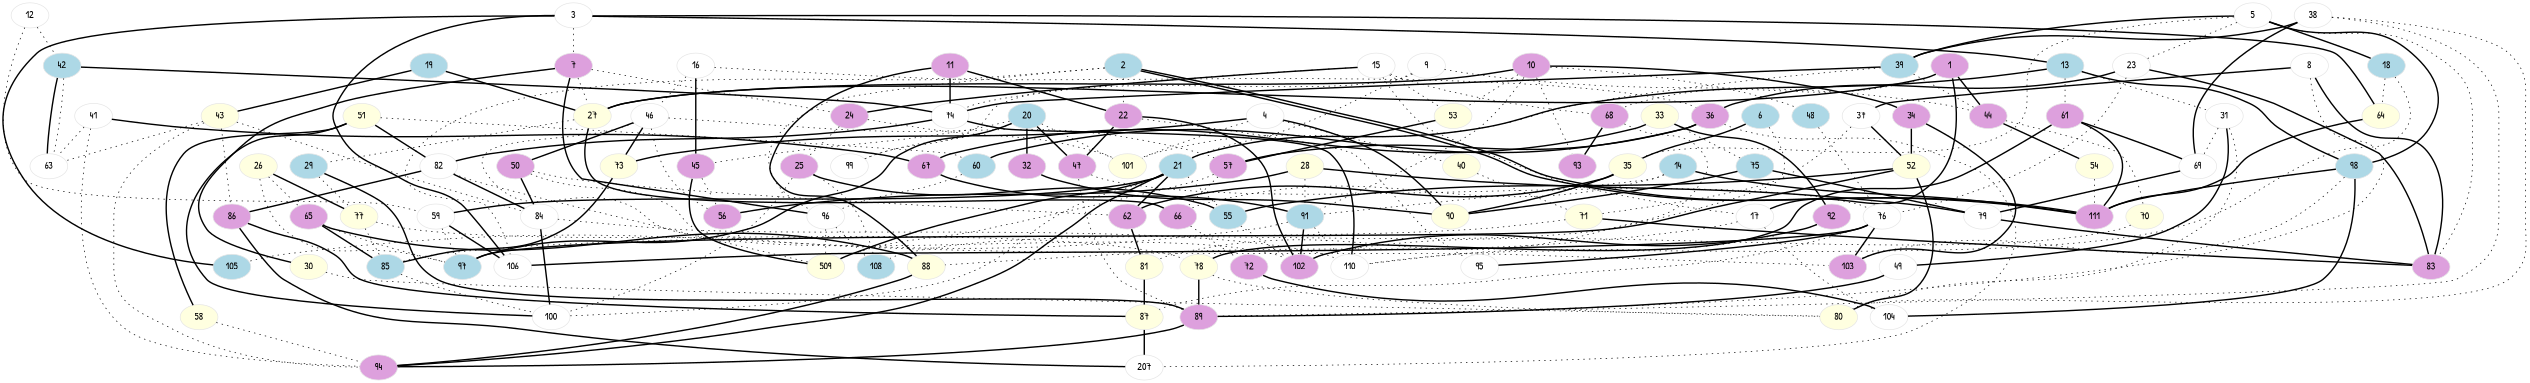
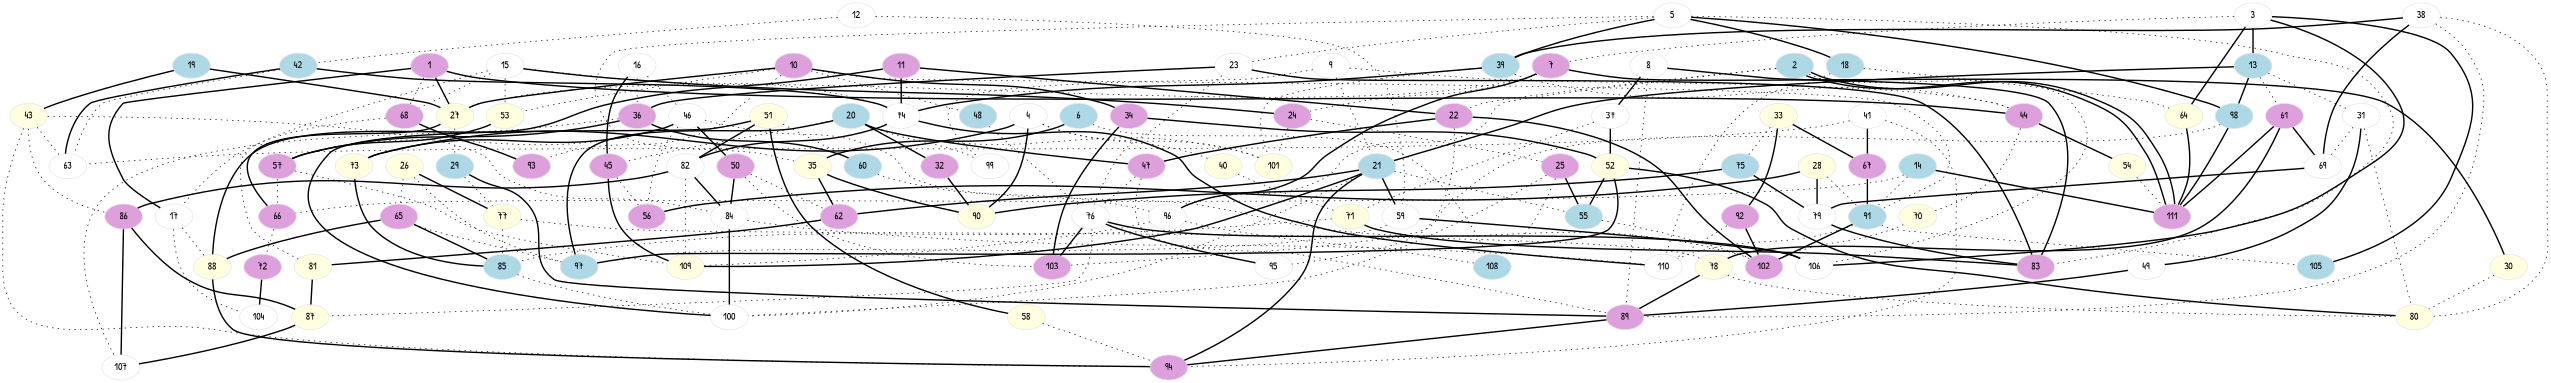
  graph {
    fontname="Patrick Hand"
    node [color=gray90 fillcolor=white fontname="Patrick Hand" style=filled]
    edge [fontname="Patrick Hand" style=bold]
    17
    1 [fillcolor=plum]
    27 [fillcolor=lightyellow]
    44 [fillcolor=plum]
    68 [fillcolor=plum]
    88 [fillcolor=lightyellow]
    104
    66 [fillcolor=plum]
    29 [fillcolor=lightblue]
    54 [fillcolor=lightyellow]
    70 [fillcolor=lightyellow]
    93 [fillcolor=plum]
    81 [fillcolor=lightyellow]
    2 [fillcolor=lightblue]
    22 [fillcolor=plum]
    96
    106
    111 [fillcolor=plum]
    47 [fillcolor=plum]
    95
    102 [fillcolor=plum]
    108 [fillcolor=lightblue]
-   109 [fillcolor=lightyellow label=509]
+   109 [fillcolor=lightyellow]
    3
    7 [fillcolor=plum]
    13 [fillcolor=lightblue]
    64 [fillcolor=lightyellow]
    105 [fillcolor=lightblue]
    24 [fillcolor=plum]
    30 [fillcolor=lightyellow]
    98 [fillcolor=lightblue]
    21 [fillcolor=lightblue]
    31
    61 [fillcolor=plum]
    4
    40 [fillcolor=lightyellow]
    73 [fillcolor=lightyellow]
    90 [fillcolor=lightyellow]
    101 [fillcolor=lightyellow]
    71 [fillcolor=lightyellow]
    85 [fillcolor=lightblue]
    5
    18 [fillcolor=lightblue]
    23
    35 [fillcolor=lightyellow]
    39 [fillcolor=lightblue]
    83 [fillcolor=plum]
    110
    36 [fillcolor=plum]
    76
    62 [fillcolor=plum]
    74
    103 [fillcolor=plum]
    6 [fillcolor=lightblue]
    25 [fillcolor=plum]
    80 [fillcolor=lightyellow]
    8
    37
    89 [fillcolor=plum]
    52 [fillcolor=lightyellow]
    94 [fillcolor=plum]
    9
    99
    59
    55 [fillcolor=lightblue]
    100
    10 [fillcolor=plum]
    34 [fillcolor=plum]
    48 [fillcolor=lightblue]
    53 [fillcolor=lightyellow]
    91 [fillcolor=lightblue]
    57 [fillcolor=plum]
    11 [fillcolor=plum]
    82
    12
    42 [fillcolor=lightblue]
    63
    97 [fillcolor=lightblue]
    49
    69
    78 [fillcolor=lightyellow]
    14 [fillcolor=lightblue]
    72 [fillcolor=plum]
    15
    16
    45 [fillcolor=plum]
    46
    60 [fillcolor=lightblue]
-   107 [label=207]
+   107
    56 [fillcolor=plum]
    50 [fillcolor=plum]
    19 [fillcolor=lightblue]
    43 [fillcolor=lightyellow]
    84
    86 [fillcolor=plum]
    20 [fillcolor=lightblue]
    32 [fillcolor=plum]
    87 [fillcolor=lightyellow]
    26 [fillcolor=lightyellow]
    65 [fillcolor=plum]
    77 [fillcolor=lightyellow]
    28 [fillcolor=lightyellow]
    79
    33 [fillcolor=lightyellow]
    67 [fillcolor=plum]
    75 [fillcolor=lightblue]
    92 [fillcolor=plum]
    38
    41
    51 [fillcolor=lightyellow]
    58 [fillcolor=lightyellow]
    17 -- 88 [style=dotted]
    17 -- 104 [style=dotted]
    1 -- 17
    1 -- 27
    1 -- 44
    1 -- 68 [style=dotted]
    27 -- 66
    27 -- 29 [style=dotted]
    44 -- 54
    44 -- 70 [style=dotted]
    68 -- 93
    68 -- 81 [style=dotted]
    88 -- 94
    66 -- 72 [style=dotted]
    29 -- 89
    29 -- 77 [style=dotted]
    54 -- 111 [style=dotted]
    70 -- 102 [style=dotted]
    81 -- 87
    2 -- 22 [style=dotted]
    2 -- 96 [style=dotted]
    2 -- 106 [style=dotted]
    2 -- 111
    2 -- 111
    22 -- 47
    22 -- 95 [style=dotted]
    22 -- 102
    96 -- 108 [style=dotted]
    96 -- 109 [style=dotted]
    47 -- 76 [style=dotted]
    47 -- 89 [style=dotted]
    3 -- 106
    3 -- 7 [style=dotted]
    3 -- 13
    3 -- 64
    3 -- 105
    7 -- 27 [style=dotted]
    7 -- 96
    7 -- 24 [style=dotted]
    7 -- 30
    13 -- 98
    13 -- 21
    13 -- 31 [style=dotted]
    13 -- 61 [style=dotted]
    64 -- 111
    24 -- 101 [style=dotted]
    24 -- 25 [style=dotted]
    30 -- 80 [style=dotted]
-   98 -- 104
    98 -- 111
    98 -- 103 [style=dotted]
    21 -- 109
    21 -- 62
    21 -- 94
    21 -- 59
    21 -- 55 [style=dotted]
    21 -- 100 [style=dotted]
    31 -- 80 [style=dotted]
    31 -- 49
    31 -- 69 [style=dotted]
    61 -- 111
    61 -- 69
    61 -- 78
    4 -- 40 [style=dotted]
    4 -- 73
    4 -- 90
    4 -- 101 [style=dotted]
    40 -- 71 [style=dotted]
    73 -- 85
    71 -- 85 [style=dotted]
    71 -- 83
    85 -- 100 [style=dotted]
    5 -- 98
    5 -- 18
    5 -- 23 [style=dotted]
    5 -- 35 [style=dotted]
    5 -- 39
    5 -- 83 [style=dotted]
    18 -- 64 [style=dotted]
    18 -- 110 [style=dotted]
    23 -- 83
    23 -- 36
    23 -- 76 [style=dotted]
    35 -- 90
    35 -- 62
    39 -- 44 [style=dotted]
    39 -- 101 [style=dotted]
    39 -- 74
    36 -- 57
    36 -- 60
    36 -- 107 [style=dotted]
    76 -- 106
    76 -- 95
    76 -- 103
    76 -- 87 [style=dotted]
    62 -- 81
    74 -- 110
    74 -- 82
    6 -- 108 [style=dotted]
    6 -- 35
    25 -- 108 [style=dotted]
    25 -- 55
    25 -- 100 [style=dotted]
    8 -- 83
    8 -- 37
    8 -- 89 [style=dotted]
    37 -- 71 [style=dotted]
    37 -- 52
    89 -- 94
    52 -- 80
    52 -- 55
    52 -- 97
    9 -- 44 [style=dotted]
    9 -- 21 [style=dotted]
    9 -- 99 [style=dotted]
    59 -- 106
    59 -- 97 [style=dotted]
    55 -- 102 [style=dotted]
    10 -- 27
    10 -- 93 [style=dotted]
    10 -- 34
    10 -- 48 [style=dotted]
    10 -- 53 [style=dotted]
    10 -- 91 [style=dotted]
    34 -- 103
    34 -- 52
    48 -- 76 [style=dotted]
    53 -- 57
    91 -- 102
    91 -- 105 [style=dotted]
    91 -- 110 [style=dotted]
    57 -- 66 [style=dotted]
    57 -- 109 [style=dotted]
    11 -- 88
    11 -- 22
    11 -- 74
    82 -- 109 [style=dotted]
    82 -- 84
    82 -- 86
    12 -- 59 [style=dotted]
    12 -- 42 [style=dotted]
    42 -- 74
    42 -- 63
    42 -- 63 [style=dotted]
    49 -- 89
    69 -- 79
    78 -- 80 [style=dotted]
    78 -- 89
    14 -- 66 [style=dotted]
    14 -- 111
    14 -- 91 [style=dotted]
    72 -- 104
    15 -- 17 [style=dotted]
    15 -- 68 [style=dotted]
    15 -- 24
    15 -- 74 [style=dotted]
    15 -- 53 [style=dotted]
    16 -- 36 [style=dotted]
    16 -- 45
    16 -- 46 [style=dotted]
    45 -- 109
    45 -- 56 [style=dotted]
    46 -- 102 [style=dotted]
    46 -- 73
    46 -- 57 [style=dotted]
    46 -- 56 [style=dotted]
    46 -- 50
    60 -- 96 [style=dotted]
    50 -- 62 [style=dotted]
    50 -- 103 [style=dotted]
    50 -- 84
    19 -- 27
    19 -- 43
    43 -- 94 [style=dotted]
    43 -- 63 [style=dotted]
    43 -- 84 [style=dotted]
    43 -- 86 [style=dotted]
    84 -- 110 [style=dotted]
    84 -- 100
    86 -- 107
    86 -- 87
    20 -- 47
    20 -- 101 [style=dotted]
    20 -- 99 [style=dotted]
    20 -- 97
    20 -- 45 [style=dotted]
    20 -- 32
    32 -- 90
    87 -- 107
    26 -- 97 [style=dotted]
    26 -- 65 [style=dotted]
    26 -- 77
    65 -- 88
    65 -- 85
    65 -- 97 [style=dotted]
    77 -- 85 [style=dotted]
    77 -- 78 [style=dotted]
    28 -- 91 [style=dotted]
    28 -- 56
    28 -- 79
    79 -- 83
    33 -- 67
    33 -- 75 [style=dotted]
    33 -- 92
    67 -- 91
    75 -- 90
    75 -- 79
    92 -- 102
    92 -- 110 [style=dotted]
    38 -- 39
    38 -- 80 [style=dotted]
    38 -- 89 [style=dotted]
    38 -- 69
    41 -- 94 [style=dotted]
    41 -- 63 [style=dotted]
    41 -- 67
    51 -- 100
    51 -- 82
    51 -- 60 [style=dotted]
    51 -- 58
    58 -- 94 [style=dotted]
  }
